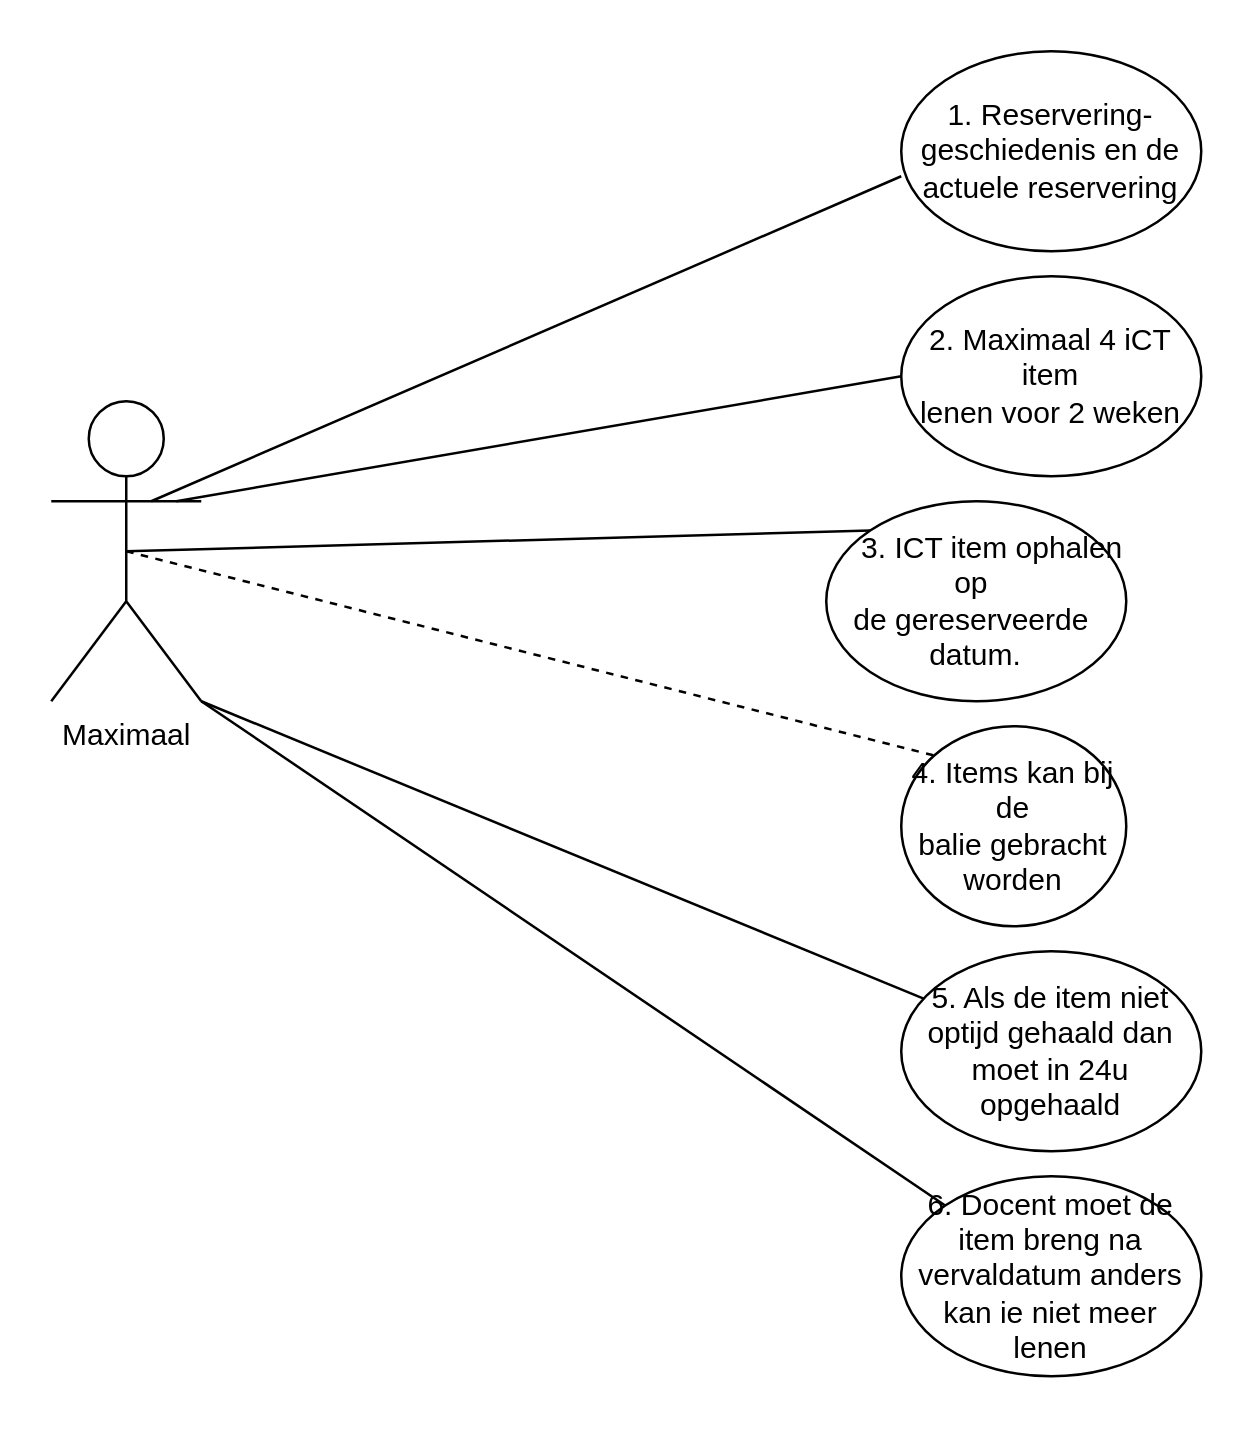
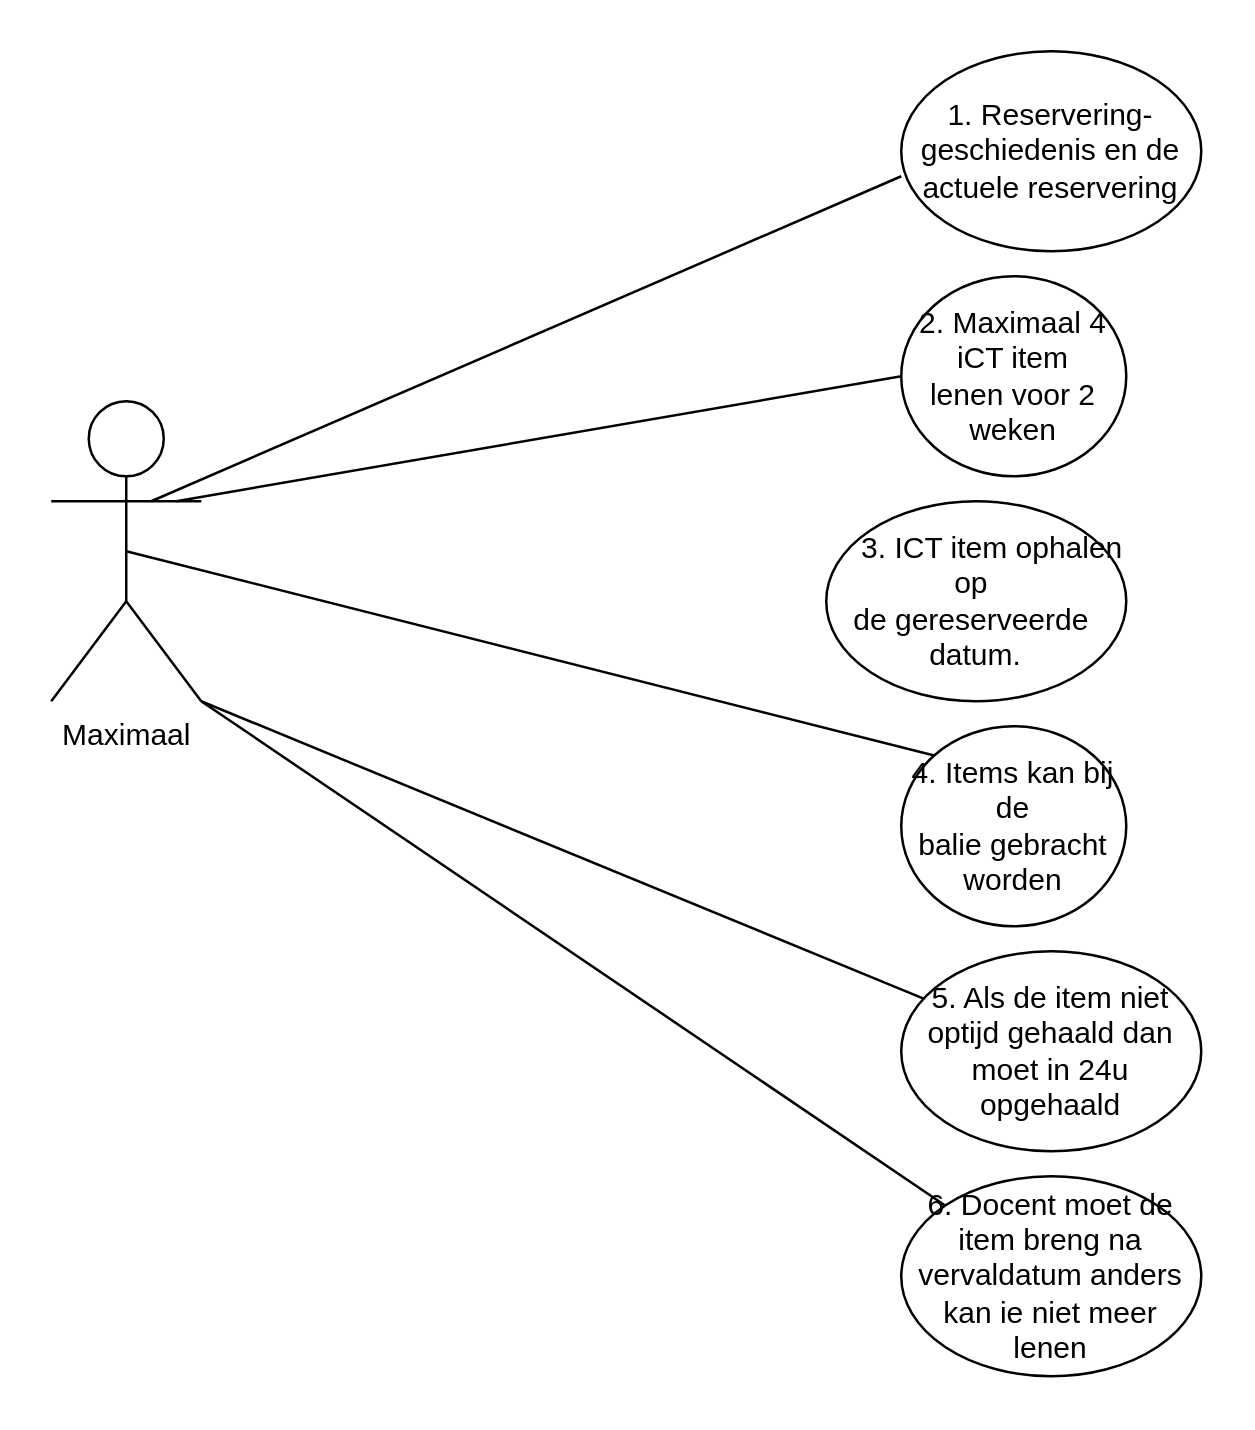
  <mxCell id="0" />
  <mxCell id="1" parent="0" />
  <mxCell id="2" value="Maximaal" style="shape=umlActor;verticalLabelPosition=bottom;verticalAlign=top;html=1;outlineConnect=0;" vertex="1" parent="1"><mxGeometry x="20" y="160" width="60" height="120" as="geometry" /></mxCell>
  <mxCell id="3" value="1. Reservering-&lt;br&gt;geschiedenis en de&lt;br&gt;actuele reservering" style="ellipse;whiteSpace=wrap;html=1;" vertex="1" parent="1"><mxGeometry x="360" y="20" width="120" height="80" as="geometry" /></mxCell>
  <mxCell id="4" value="" style="endArrow=none;html=1;rounded=0;entryX=0;entryY=0.625;entryDx=0;entryDy=0;entryPerimeter=0;" edge="1" parent="1" target="3"><mxGeometry width="50" height="50" relative="1" as="geometry"><mxPoint x="60" y="200" as="sourcePoint" /><mxPoint x="250" y="70" as="targetPoint" /></mxGeometry></mxCell>
- <mxCell id="5" value="2. Maximaal 4 iCT item&lt;br&gt;lenen voor 2 weken" style="ellipse;whiteSpace=wrap;html=1;" vertex="1" parent="1"><mxGeometry x="360" y="110" width="120" height="80" as="geometry" /></mxCell>
+ <mxCell id="5" value="2. Maximaal 4 iCT item&lt;br&gt;lenen voor 2 weken" style="ellipse;whiteSpace=wrap;html=1;" vertex="1" parent="1"><mxGeometry x="360" y="110" width="90" height="80" as="geometry" /></mxCell>
  <mxCell id="6" value="" style="endArrow=none;html=1;rounded=0;entryX=0;entryY=0.5;entryDx=0;entryDy=0;" edge="1" parent="1" target="5"><mxGeometry width="50" height="50" relative="1" as="geometry"><mxPoint x="70" y="200" as="sourcePoint" /><mxPoint x="150" y="160" as="targetPoint" /></mxGeometry></mxCell>
  <mxCell id="7" value="&amp;nbsp; &amp;nbsp; 3. ICT item ophalen op&amp;nbsp;&lt;br&gt;de gereserveerde&amp;nbsp;&lt;br&gt;datum." style="ellipse;whiteSpace=wrap;html=1;" vertex="1" parent="1"><mxGeometry x="330" y="200" width="120" height="80" as="geometry" /></mxCell>
- <mxCell id="8" value="" style="endArrow=none;html=1;rounded=0;entryX=0;entryY=0;entryDx=0;entryDy=0;exitX=0.5;exitY=0.5;exitDx=0;exitDy=0;exitPerimeter=0;" edge="1" parent="1" source="2" target="7"><mxGeometry width="50" height="50" relative="1" as="geometry"><mxPoint x="210" y="250" as="sourcePoint" /><mxPoint x="260" y="200" as="targetPoint" /></mxGeometry></mxCell>
  <mxCell id="9" value="4. Items kan bij de&lt;br&gt;balie gebracht worden" style="ellipse;whiteSpace=wrap;html=1;" vertex="1" parent="1"><mxGeometry x="360" y="290" width="90" height="80" as="geometry" /></mxCell>
- <mxCell id="10" value="" style="endArrow=none;html=1;rounded=0;entryX=0;entryY=0;entryDx=0;entryDy=0;exitX=0.5;exitY=0.5;exitDx=0;exitDy=0;exitPerimeter=0;dashed=1;" edge="1" parent="1" source="2" target="9"><mxGeometry width="50" height="50" relative="1" as="geometry"><mxPoint x="300" y="310" as="sourcePoint" /><mxPoint x="350" y="260" as="targetPoint" /></mxGeometry></mxCell>
+ <mxCell id="10" value="" style="endArrow=none;html=1;rounded=0;entryX=0;entryY=0;entryDx=0;entryDy=0;exitX=0.5;exitY=0.5;exitDx=0;exitDy=0;exitPerimeter=0;" edge="1" parent="1" source="2" target="9"><mxGeometry width="50" height="50" relative="1" as="geometry"><mxPoint x="300" y="310" as="sourcePoint" /><mxPoint x="350" y="260" as="targetPoint" /></mxGeometry></mxCell>
  <mxCell id="11" value="5. Als de item niet optijd gehaald dan moet in 24u opgehaald" style="ellipse;whiteSpace=wrap;html=1;" vertex="1" parent="1"><mxGeometry x="360" y="380" width="120" height="80" as="geometry" /></mxCell>
  <mxCell id="12" value="" style="endArrow=none;html=1;rounded=0;exitX=1;exitY=1;exitDx=0;exitDy=0;exitPerimeter=0;" edge="1" parent="1" source="2" target="11"><mxGeometry width="50" height="50" relative="1" as="geometry"><mxPoint x="160" y="340" as="sourcePoint" /><mxPoint x="210" y="290" as="targetPoint" /></mxGeometry></mxCell>
  <mxCell id="13" value="6. Docent moet de item breng na vervaldatum anders kan ie niet meer lenen" style="ellipse;whiteSpace=wrap;html=1;" vertex="1" parent="1"><mxGeometry x="360" y="470" width="120" height="80" as="geometry" /></mxCell>
  <mxCell id="14" value="" style="endArrow=none;html=1;rounded=0;entryX=0;entryY=0;entryDx=0;entryDy=0;exitX=1;exitY=1;exitDx=0;exitDy=0;exitPerimeter=0;" edge="1" parent="1" source="2" target="13"><mxGeometry width="50" height="50" relative="1" as="geometry"><mxPoint x="110" y="440" as="sourcePoint" /><mxPoint x="160" y="390" as="targetPoint" /></mxGeometry></mxCell>
